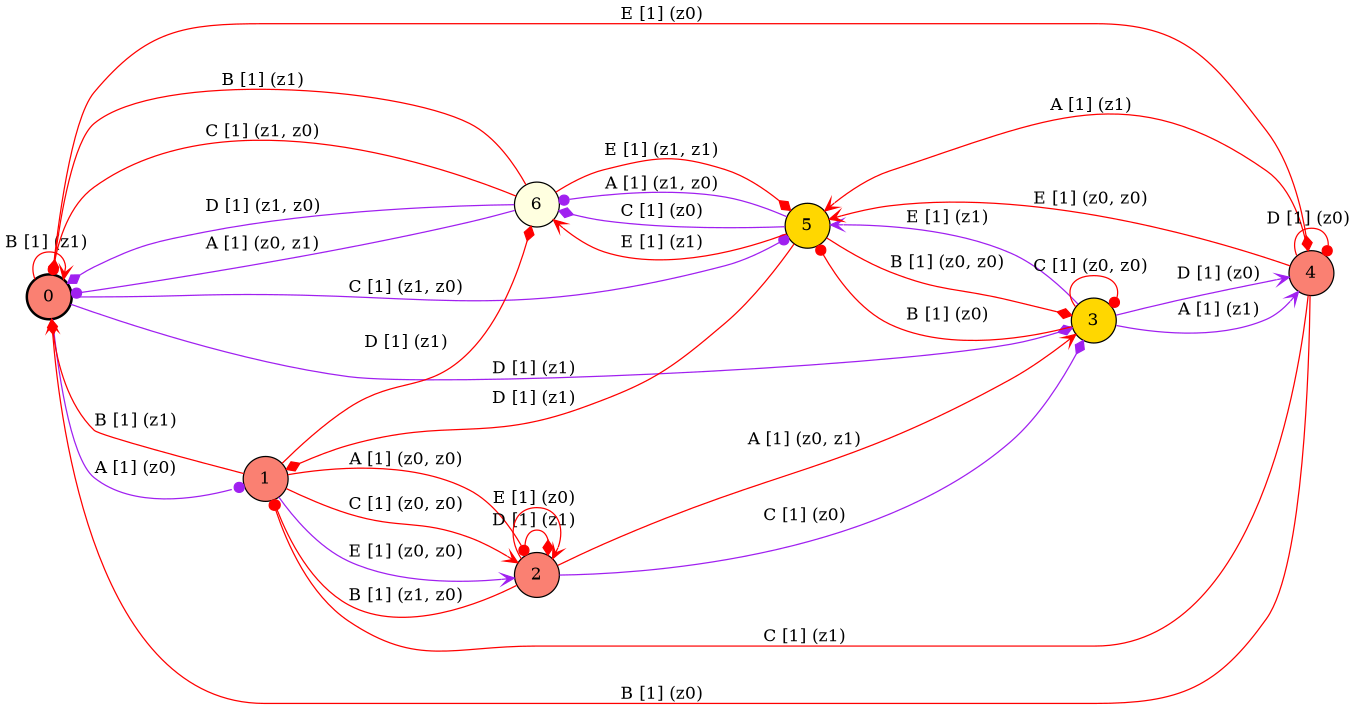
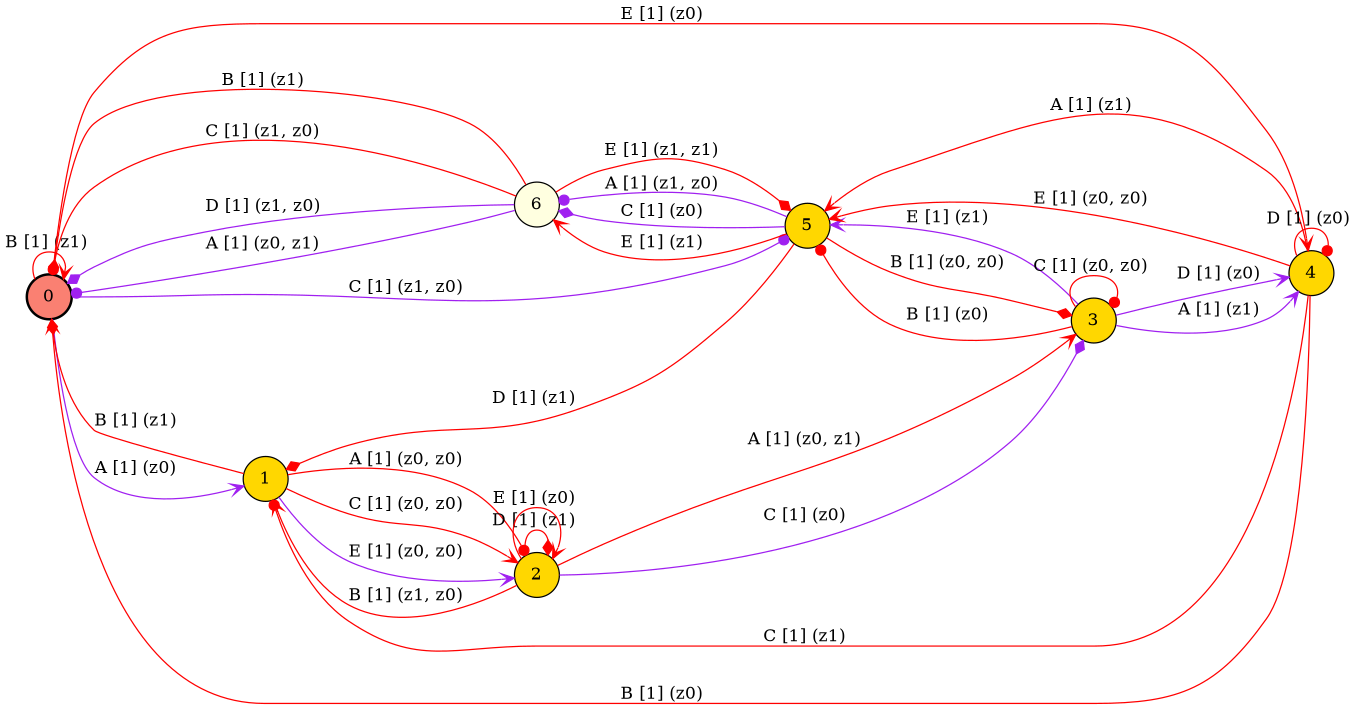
  digraph {
    rankdir=LR
    node [fillcolor=gold shape=circle style=filled]
    edge [arrowhead=vee color=red]
    0 [fillcolor=salmon style="bold,filled"]
-   1 [fillcolor=salmon]
+   1
    5
    3
-   4 [fillcolor=salmon]
-   2 [fillcolor=salmon]
+   4
+   2
    6 [fillcolor=lightyellow]
    0 -> 0 [label="B [1] (z1) "]
-   0 -> 1 [arrowhead=dot color=purple label="A [1] (z0) "]
+   0 -> 1 [color=purple label="A [1] (z0) "]
    0 -> 5 [arrowhead=dot color=purple label="C [1] (z1, z0) "]
-   0 -> 3 [arrowhead=diamond color=purple label="D [1] (z1) "]
-   0 -> 4 [arrowhead=diamond label="E [1] (z0) "]
+   0 -> 4 [label="E [1] (z0) "]
    1 -> 0 [arrowhead=diamond label="B [1] (z1) "]
    1 -> 2 [arrowhead=dot label="A [1] (z0, z0) "]
    1 -> 2 [label="C [1] (z0, z0) "]
    1 -> 2 [color=purple label="E [1] (z0, z0) "]
-   1 -> 6 [arrowhead=diamond label="D [1] (z1) "]
    5 -> 1 [arrowhead=diamond label="D [1] (z1) "]
    5 -> 3 [arrowhead=diamond label="B [1] (z0, z0) "]
    5 -> 6 [arrowhead=dot color=purple label="A [1] (z1, z0) "]
    5 -> 6 [arrowhead=diamond color=purple label="C [1] (z0) "]
    5 -> 6 [label="E [1] (z1) "]
    3 -> 5 [arrowhead=dot label="B [1] (z0) "]
    3 -> 5 [color=purple label="E [1] (z1) "]
    3 -> 3 [arrowhead=dot label="C [1] (z0, z0) "]
    3 -> 4 [color=purple label="A [1] (z1) "]
    3 -> 4 [color=purple label="D [1] (z0) "]
    4 -> 0 [label="B [1] (z0) "]
    4 -> 1 [arrowhead=dot label="C [1] (z1) "]
    4 -> 5 [label="A [1] (z1) "]
    4 -> 5 [label="E [1] (z0, z0) "]
    4 -> 4 [arrowhead=dot label="D [1] (z0) "]
-   2 -> 1 [arrowhead=dot label="B [1] (z1, z0) "]
+   2 -> 1 [label="B [1] (z1, z0) "]
    2 -> 3 [label="A [1] (z0, z1) "]
    2 -> 3 [arrowhead=diamond color=purple label="C [1] (z0) "]
    2 -> 2 [arrowhead=diamond label="D [1] (z1) "]
    2 -> 2 [label="E [1] (z0) "]
    6 -> 0 [arrowhead=dot color=purple label="A [1] (z0, z1) "]
    6 -> 0 [arrowhead=diamond label="B [1] (z1) "]
    6 -> 0 [arrowhead=dot label="C [1] (z1, z0) "]
    6 -> 0 [arrowhead=diamond color=purple label="D [1] (z1, z0) "]
    6 -> 5 [arrowhead=diamond label="E [1] (z1, z1) "]
  }
